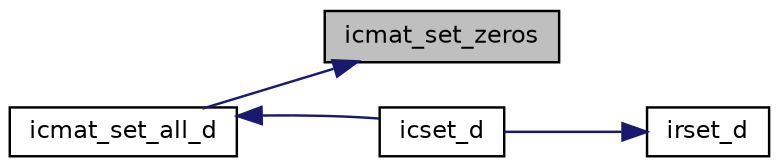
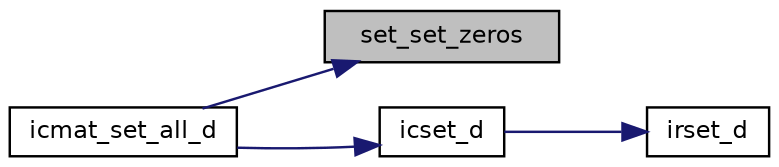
  digraph {
    rankdir=LR
    node [color=black fillcolor=white fontname=Helvetica fontsize=10 shape=record style=filled]
    edge [color=midnightblue fontname=Helvetica fontsize=10 labelfontname=Helvetica labelfontsize=10 style=solid]
-   n1 [fillcolor=grey75 fontcolor=black height=0.2 label=icmat_set_zeros width=0.4]
+   n1 [fillcolor=grey75 fontcolor=black height=0.2 label=set_set_zeros width=0.4]
    n2 [height=0.2 label=icmat_set_all_d width=0.4]
    n3 [height=0.2 label=icset_d width=0.4]
    n4 [height=0.2 label=irset_d width=0.4]
    n2 -> n1
-   n3 -> n2
+   n2 -> n3
    n3 -> n4
  }
